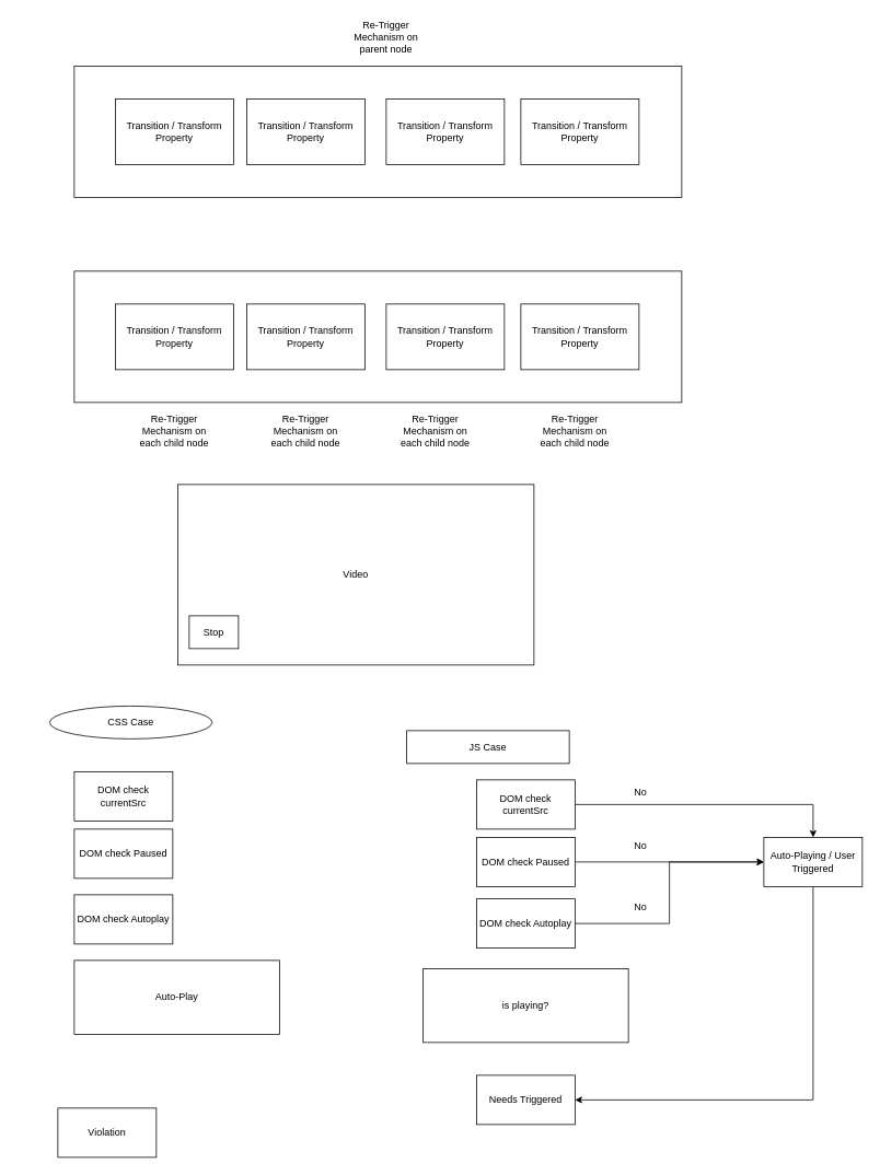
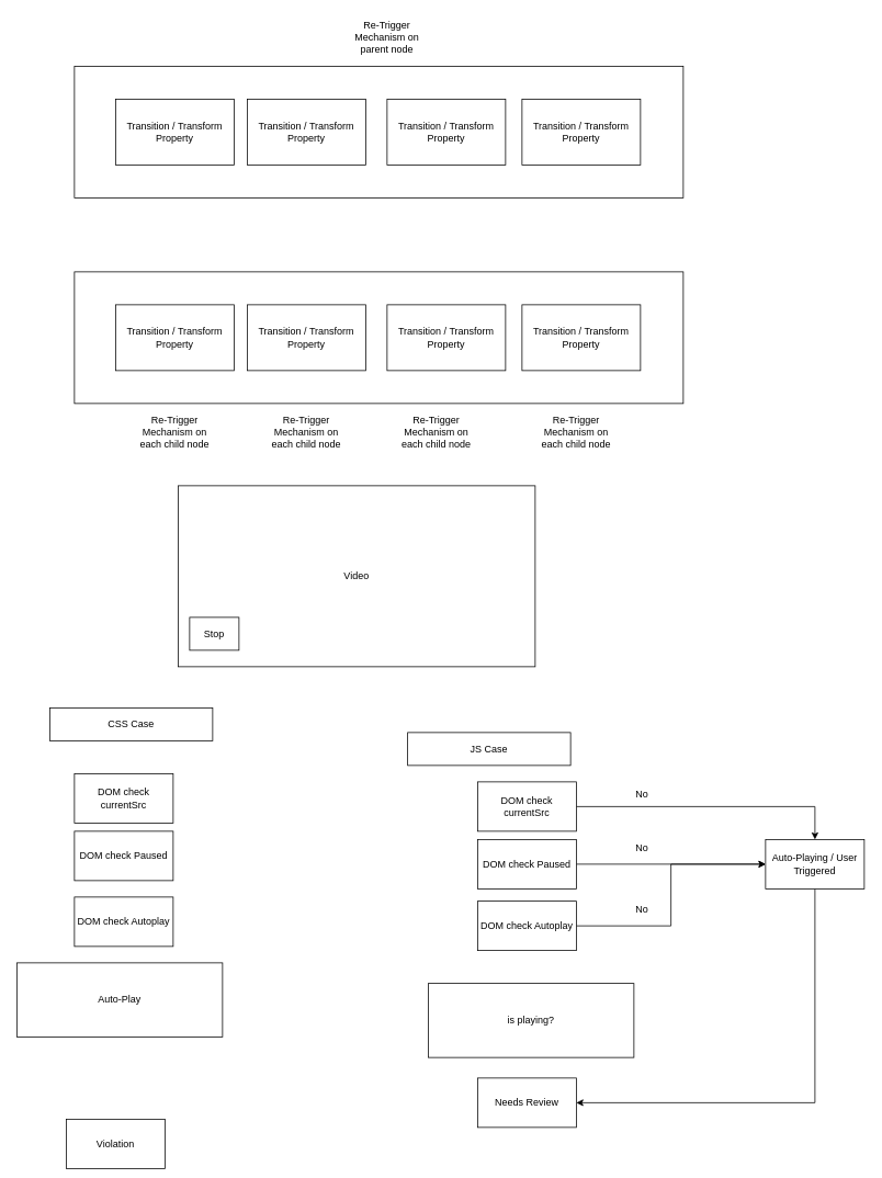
  <mxCell id="0" />
  <mxCell id="1" parent="0" />
  <mxCell id="2" value="" style="rounded=0;whiteSpace=wrap;html=1;" parent="1" vertex="1"><mxGeometry x="90" y="330" width="740" height="160" as="geometry" /></mxCell>
  <mxCell id="3" value="Video" style="rounded=0;whiteSpace=wrap;html=1;" parent="1" vertex="1"><mxGeometry x="216" y="590" width="434" height="220" as="geometry" /></mxCell>
  <mxCell id="4" value="Stop" style="rounded=0;whiteSpace=wrap;html=1;" parent="1" vertex="1"><mxGeometry x="230" y="750" width="60" height="40" as="geometry" /></mxCell>
  <mxCell id="5" value="Transition / Transform Property" style="rounded=0;whiteSpace=wrap;html=1;" parent="1" vertex="1"><mxGeometry x="140" y="370" width="144" height="80" as="geometry" /></mxCell>
  <mxCell id="6" value="Transition / Transform Property" style="rounded=0;whiteSpace=wrap;html=1;" parent="1" vertex="1"><mxGeometry x="300" y="370" width="144" height="80" as="geometry" /></mxCell>
  <mxCell id="7" value="Transition / Transform Property" style="rounded=0;whiteSpace=wrap;html=1;" parent="1" vertex="1"><mxGeometry x="634" y="370" width="144" height="80" as="geometry" /></mxCell>
  <mxCell id="8" value="Transition / Transform Property" style="rounded=0;whiteSpace=wrap;html=1;" parent="1" vertex="1"><mxGeometry x="470" y="370" width="144" height="80" as="geometry" /></mxCell>
  <mxCell id="9" value="" style="rounded=0;whiteSpace=wrap;html=1;" parent="1" vertex="1"><mxGeometry x="90" y="80" width="740" height="160" as="geometry" /></mxCell>
  <mxCell id="10" value="Transition / Transform Property" style="rounded=0;whiteSpace=wrap;html=1;" parent="1" vertex="1"><mxGeometry x="140" y="120" width="144" height="80" as="geometry" /></mxCell>
  <mxCell id="11" value="Transition / Transform Property" style="rounded=0;whiteSpace=wrap;html=1;" parent="1" vertex="1"><mxGeometry x="300" y="120" width="144" height="80" as="geometry" /></mxCell>
  <mxCell id="12" value="Transition / Transform Property" style="rounded=0;whiteSpace=wrap;html=1;" parent="1" vertex="1"><mxGeometry x="634" y="120" width="144" height="80" as="geometry" /></mxCell>
  <mxCell id="13" value="Transition / Transform Property" style="rounded=0;whiteSpace=wrap;html=1;" parent="1" vertex="1"><mxGeometry x="470" y="120" width="144" height="80" as="geometry" /></mxCell>
  <mxCell id="14" value="Re-Trigger Mechanism on each child node" style="text;html=1;align=center;verticalAlign=middle;whiteSpace=wrap;rounded=0;" parent="1" vertex="1"><mxGeometry x="322" y="500" width="100" height="50" as="geometry" /></mxCell>
  <mxCell id="15" value="Re-Trigger Mechanism on parent node" style="text;html=1;align=center;verticalAlign=middle;whiteSpace=wrap;rounded=0;" parent="1" vertex="1"><mxGeometry x="420" y="20" width="100" height="50" as="geometry" /></mxCell>
  <mxCell id="16" value="Re-Trigger Mechanism on each child node" style="text;html=1;align=center;verticalAlign=middle;whiteSpace=wrap;rounded=0;" parent="1" vertex="1"><mxGeometry x="162" y="500" width="100" height="50" as="geometry" /></mxCell>
  <mxCell id="17" value="Re-Trigger Mechanism on each child node" style="text;html=1;align=center;verticalAlign=middle;whiteSpace=wrap;rounded=0;" parent="1" vertex="1"><mxGeometry x="480" y="500" width="100" height="50" as="geometry" /></mxCell>
  <mxCell id="18" value="Re-Trigger Mechanism on each child node" style="text;html=1;align=center;verticalAlign=middle;whiteSpace=wrap;rounded=0;" parent="1" vertex="1"><mxGeometry x="650" y="500" width="100" height="50" as="geometry" /></mxCell>
  <mxCell id="19" value="DOM check currentSrc" style="rounded=0;whiteSpace=wrap;html=1;" parent="1" vertex="1"><mxGeometry x="90" y="940" width="120" height="60" as="geometry" /></mxCell>
  <mxCell id="20" value="DOM check Paused" style="rounded=0;whiteSpace=wrap;html=1;" parent="1" vertex="1"><mxGeometry x="90" y="1010" width="120" height="60" as="geometry" /></mxCell>
  <mxCell id="21" value="DOM check Autoplay" style="rounded=0;whiteSpace=wrap;html=1;" parent="1" vertex="1"><mxGeometry x="90" y="1090" width="120" height="60" as="geometry" /></mxCell>
- <mxCell id="22" value="Auto-Play" style="rounded=0;whiteSpace=wrap;html=1;" parent="1" vertex="1"><mxGeometry x="90" y="1170" width="250" height="90" as="geometry" /></mxCell>
+ <mxCell id="22" value="Auto-Play" style="rounded=0;whiteSpace=wrap;html=1;" parent="1" vertex="1"><mxGeometry x="20" y="1170" width="250" height="90" as="geometry" /></mxCell>
  <mxCell id="23" style="edgeStyle=orthogonalEdgeStyle;rounded=0;orthogonalLoop=1;jettySize=auto;html=1;" parent="1" source="24" target="35" edge="1"><mxGeometry relative="1" as="geometry" /></mxCell>
  <mxCell id="24" value="DOM check currentSrc" style="rounded=0;whiteSpace=wrap;html=1;" parent="1" vertex="1"><mxGeometry x="580" y="950" width="120" height="60" as="geometry" /></mxCell>
  <mxCell id="25" style="edgeStyle=orthogonalEdgeStyle;rounded=0;orthogonalLoop=1;jettySize=auto;html=1;entryX=0;entryY=0.5;entryDx=0;entryDy=0;" parent="1" source="26" target="35" edge="1"><mxGeometry relative="1" as="geometry" /></mxCell>
  <mxCell id="26" value="DOM check Paused" style="rounded=0;whiteSpace=wrap;html=1;" parent="1" vertex="1"><mxGeometry x="580" y="1020" width="120" height="60" as="geometry" /></mxCell>
  <mxCell id="27" style="edgeStyle=orthogonalEdgeStyle;rounded=0;orthogonalLoop=1;jettySize=auto;html=1;entryX=0;entryY=0.5;entryDx=0;entryDy=0;" parent="1" source="28" target="35" edge="1"><mxGeometry relative="1" as="geometry" /></mxCell>
  <mxCell id="28" value="DOM check Autoplay" style="rounded=0;whiteSpace=wrap;html=1;" parent="1" vertex="1"><mxGeometry x="580" y="1095" width="120" height="60" as="geometry" /></mxCell>
- <mxCell id="29" value="is playing?" style="rounded=0;whiteSpace=wrap;html=1;" parent="1" vertex="1"><mxGeometry x="515" y="1180" width="250" height="90" as="geometry" /></mxCell>
- <mxCell id="30" value="Violation" style="rounded=0;whiteSpace=wrap;html=1;" parent="1" vertex="1"><mxGeometry x="70" y="1350" width="120" height="60" as="geometry" /></mxCell>
- <mxCell id="31" value="Needs Triggered" style="rounded=0;whiteSpace=wrap;html=1;" parent="1" vertex="1"><mxGeometry x="580" y="1310" width="120" height="60" as="geometry" /></mxCell>
- <mxCell id="32" value="CSS Case" style="ellipse;whiteSpace=wrap;html=1;" parent="1" vertex="1"><mxGeometry x="60" y="860" width="198" height="40" as="geometry" /></mxCell>
+ <mxCell id="29" value="is playing?" style="rounded=0;whiteSpace=wrap;html=1;" parent="1" vertex="1"><mxGeometry x="520" y="1195" width="250" height="90" as="geometry" /></mxCell>
+ <mxCell id="30" value="Violation" style="rounded=0;whiteSpace=wrap;html=1;" parent="1" vertex="1"><mxGeometry x="80" y="1360" width="120" height="60" as="geometry" /></mxCell>
+ <mxCell id="31" value="Needs Review" style="rounded=0;whiteSpace=wrap;html=1;" parent="1" vertex="1"><mxGeometry x="580" y="1310" width="120" height="60" as="geometry" /></mxCell>
+ <mxCell id="32" value="CSS Case" style="rounded=0;whiteSpace=wrap;html=1;" parent="1" vertex="1"><mxGeometry x="60" y="860" width="198" height="40" as="geometry" /></mxCell>
  <mxCell id="33" value="JS Case" style="rounded=0;whiteSpace=wrap;html=1;" parent="1" vertex="1"><mxGeometry x="495" y="890" width="198" height="40" as="geometry" /></mxCell>
  <mxCell id="34" style="edgeStyle=orthogonalEdgeStyle;rounded=0;orthogonalLoop=1;jettySize=auto;html=1;entryX=1;entryY=0.5;entryDx=0;entryDy=0;exitX=0.5;exitY=1;exitDx=0;exitDy=0;" parent="1" source="35" target="31" edge="1"><mxGeometry relative="1" as="geometry" /></mxCell>
  <mxCell id="35" value="Auto-Playing / User Triggered" style="rounded=0;whiteSpace=wrap;html=1;" parent="1" vertex="1"><mxGeometry x="930" y="1020" width="120" height="60" as="geometry" /></mxCell>
  <mxCell id="36" value="No" style="text;html=1;align=center;verticalAlign=middle;whiteSpace=wrap;rounded=0;" parent="1" vertex="1"><mxGeometry x="750" y="1090" width="60" height="30" as="geometry" /></mxCell>
  <mxCell id="37" value="No" style="text;html=1;align=center;verticalAlign=middle;whiteSpace=wrap;rounded=0;" parent="1" vertex="1"><mxGeometry x="750" y="950" width="60" height="30" as="geometry" /></mxCell>
  <mxCell id="38" value="No" style="text;html=1;align=center;verticalAlign=middle;whiteSpace=wrap;rounded=0;" parent="1" vertex="1"><mxGeometry x="750" y="1015" width="60" height="30" as="geometry" /></mxCell>
